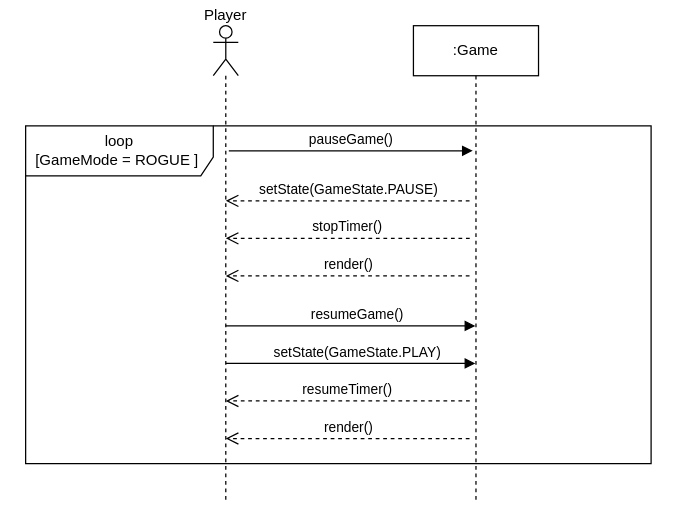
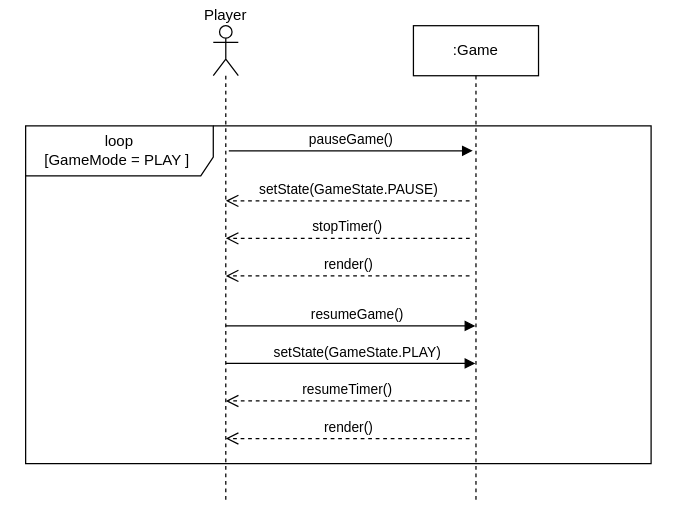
  <mxCell id="0" />
  <mxCell id="1" parent="0" />
  <mxCell id="2" value="Player&lt;div&gt;&lt;br&gt;&lt;/div&gt;&lt;div&gt;&lt;br&gt;&lt;/div&gt;&lt;div&gt;&lt;br&gt;&lt;/div&gt;&lt;div&gt;&lt;br&gt;&lt;/div&gt;" style="shape=umlLifeline;perimeter=lifelinePerimeter;whiteSpace=wrap;html=1;container=1;dropTarget=0;collapsible=0;recursiveResize=0;outlineConnect=0;portConstraint=eastwest;newEdgeStyle={&quot;curved&quot;:0,&quot;rounded&quot;:0};participant=umlActor;" parent="1" vertex="1"><mxGeometry x="170" y="20" width="20" height="380" as="geometry" /></mxCell>
  <mxCell id="3" value=":Game" style="shape=umlLifeline;perimeter=lifelinePerimeter;whiteSpace=wrap;html=1;container=1;dropTarget=0;collapsible=0;recursiveResize=0;outlineConnect=0;portConstraint=eastwest;newEdgeStyle={&quot;curved&quot;:0,&quot;rounded&quot;:0};" parent="1" vertex="1"><mxGeometry x="330" y="20" width="100" height="380" as="geometry" /></mxCell>
  <mxCell id="4" value="pauseGame()" style="html=1;verticalAlign=bottom;endArrow=block;curved=0;rounded=0;" parent="1" edge="1"><mxGeometry x="0.004" width="80" relative="1" as="geometry"><mxPoint x="182.42" y="120" as="sourcePoint" /><mxPoint x="377.42" y="120" as="targetPoint" /><mxPoint as="offset" /></mxGeometry></mxCell>
  <mxCell id="5" value="setState(GameState.PAUSE)" style="html=1;verticalAlign=bottom;endArrow=open;dashed=1;endSize=8;curved=0;rounded=0;" parent="1" edge="1"><mxGeometry x="0.0" relative="1" as="geometry"><mxPoint x="374.84" y="160" as="sourcePoint" /><mxPoint x="179.995" y="160" as="targetPoint" /><Array as="points"><mxPoint x="289.84" y="160" /></Array><mxPoint as="offset" /></mxGeometry></mxCell>
  <mxCell id="6" value="stopTimer()" style="html=1;verticalAlign=bottom;endArrow=open;dashed=1;endSize=8;curved=0;rounded=0;" parent="1" edge="1"><mxGeometry x="0.0" relative="1" as="geometry"><mxPoint x="375" y="190" as="sourcePoint" /><mxPoint x="180" y="190" as="targetPoint" /><mxPoint as="offset" /></mxGeometry></mxCell>
  <mxCell id="7" value="resumeGame()" style="html=1;verticalAlign=bottom;endArrow=block;curved=0;rounded=0;" parent="1" edge="1"><mxGeometry x="0.051" width="80" relative="1" as="geometry"><mxPoint x="180" y="260" as="sourcePoint" /><mxPoint x="379.5" y="260" as="targetPoint" /><mxPoint as="offset" /></mxGeometry></mxCell>
  <mxCell id="8" value="setState(GameState.PLAY)" style="html=1;verticalAlign=bottom;endArrow=block;curved=0;rounded=0;" parent="1" edge="1"><mxGeometry x="0.051" width="80" relative="1" as="geometry"><mxPoint x="180" y="290" as="sourcePoint" /><mxPoint x="379.5" y="290" as="targetPoint" /><mxPoint as="offset" /></mxGeometry></mxCell>
  <mxCell id="9" value="resumeTimer()" style="html=1;verticalAlign=bottom;endArrow=open;dashed=1;endSize=8;curved=0;rounded=0;" parent="1" edge="1"><mxGeometry x="0.0" relative="1" as="geometry"><mxPoint x="375" y="320" as="sourcePoint" /><mxPoint x="180" y="320" as="targetPoint" /><mxPoint as="offset" /></mxGeometry></mxCell>
  <mxCell id="10" value="render()" style="html=1;verticalAlign=bottom;endArrow=open;dashed=1;endSize=8;curved=0;rounded=0;" parent="1" edge="1"><mxGeometry x="0.0" relative="1" as="geometry"><mxPoint x="374.84" y="220" as="sourcePoint" /><mxPoint x="179.995" y="220" as="targetPoint" /><Array as="points"><mxPoint x="289.84" y="220" /></Array><mxPoint as="offset" /></mxGeometry></mxCell>
  <mxCell id="11" value="render()" style="html=1;verticalAlign=bottom;endArrow=open;dashed=1;endSize=8;curved=0;rounded=0;" parent="1" edge="1"><mxGeometry x="0.0" relative="1" as="geometry"><mxPoint x="374.84" y="350" as="sourcePoint" /><mxPoint x="179.995" y="350" as="targetPoint" /><Array as="points"><mxPoint x="289.84" y="350" /></Array><mxPoint as="offset" /></mxGeometry></mxCell>
- <mxCell id="12" value="loop&lt;div&gt;[GameMode = ROGUE ]&amp;nbsp;&lt;/div&gt;" style="shape=umlFrame;whiteSpace=wrap;html=1;pointerEvents=0;width=150;height=40;" vertex="1" parent="1"><mxGeometry x="20" y="100" width="500" height="270" as="geometry" /></mxCell>
+ <mxCell id="12" value="loop&lt;div&gt;[GameMode = PLAY ]&amp;nbsp;&lt;/div&gt;" style="shape=umlFrame;whiteSpace=wrap;html=1;pointerEvents=0;width=150;height=40;" vertex="1" parent="1"><mxGeometry x="20" y="100" width="500" height="270" as="geometry" /></mxCell>
